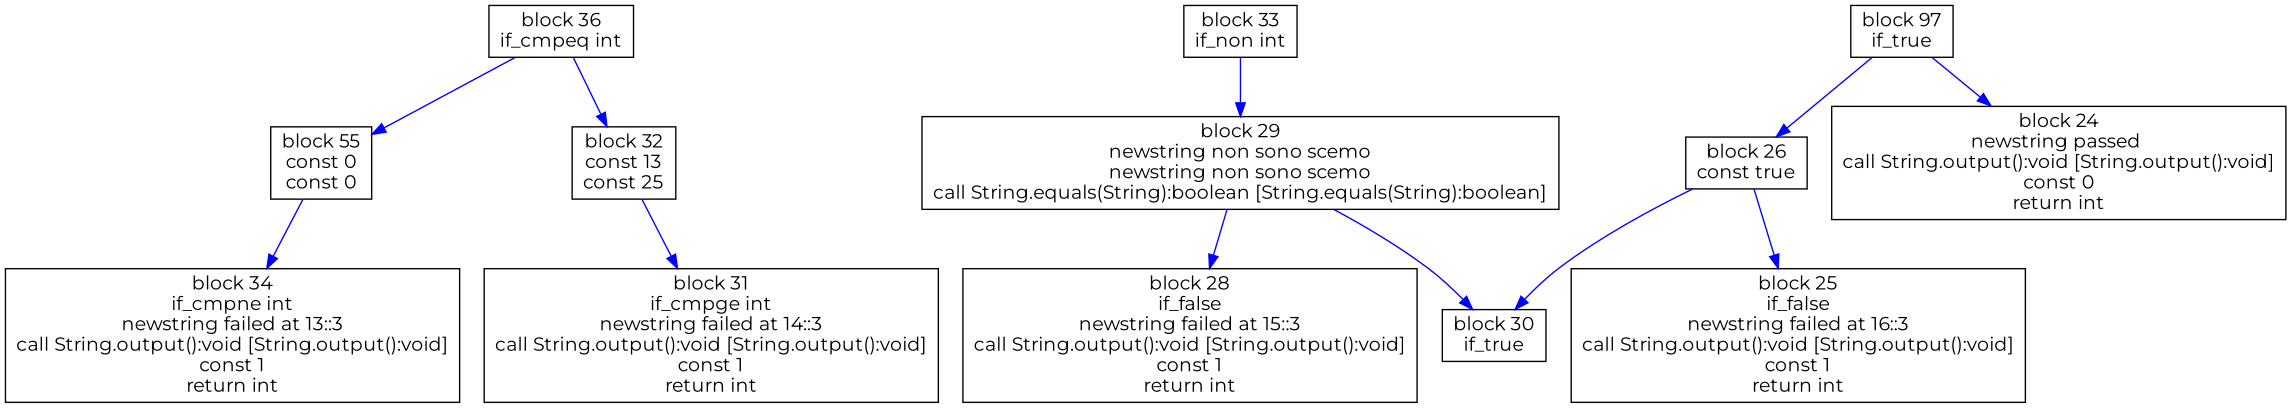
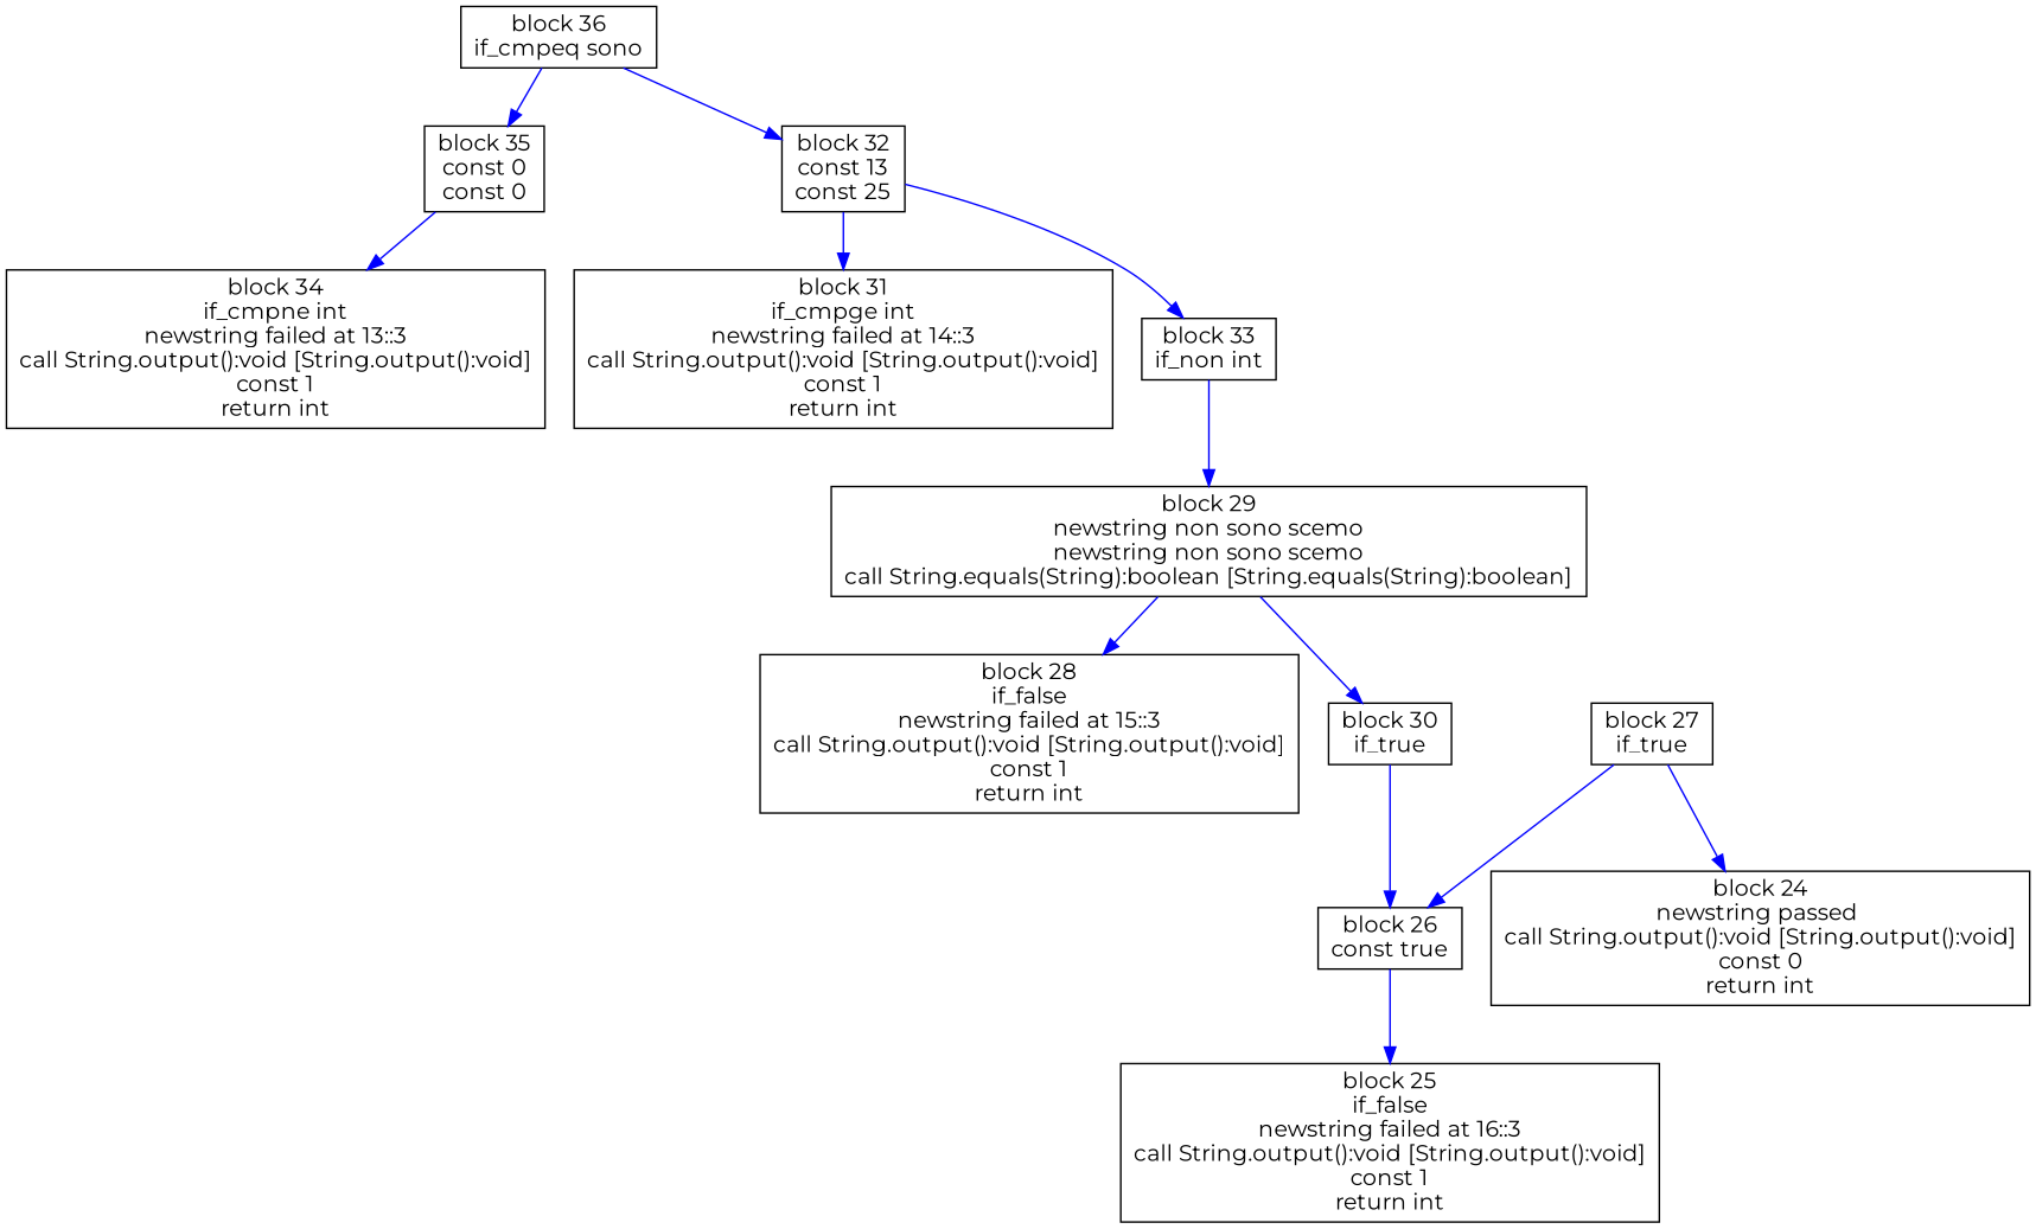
  digraph {
    fontname=Montserrat
    node [fontname=Montserrat shape=box]
    edge [color=blue fontname=Montserrat fontsize=8]
-   n1 [label="block 55\nconst 0\nconst 0"]
+   n1 [label="block 35\nconst 0\nconst 0"]
    n2 [label="block 34\nif_cmpne int\nnewstring failed at 13::3\ncall String.output():void [String.output():void]\nconst 1\nreturn int"]
-   n3 [label="block 36\nif_cmpeq int"]
+   n3 [label="block 36\nif_cmpeq sono"]
    n4 [label="block 32\nconst 13\nconst 25"]
    n5 [label="block 31\nif_cmpge int\nnewstring failed at 14::3\ncall String.output():void [String.output():void]\nconst 1\nreturn int"]
    n6 [label="block 33\nif_non int"]
    n7 [label="block 29\nnewstring non sono scemo\nnewstring non sono scemo\ncall String.equals(String):boolean [String.equals(String):boolean]"]
    n8 [label="block 28\nif_false\nnewstring failed at 15::3\ncall String.output():void [String.output():void]\nconst 1\nreturn int"]
    n9 [label="block 30\nif_true"]
    n10 [label="block 26\nconst true"]
    n11 [label="block 25\nif_false\nnewstring failed at 16::3\ncall String.output():void [String.output():void]\nconst 1\nreturn int"]
-   n12 [label="block 97\nif_true"]
+   n12 [label="block 27\nif_true"]
    n13 [label="block 24\nnewstring passed \ncall String.output():void [String.output():void]\nconst 0\nreturn int"]
    n1 -> n2
    n3 -> n1
    n3 -> n4
    n4 -> n5
+   n4 -> n6
    n6 -> n7
    n7 -> n8
    n7 -> n9
-   n10 -> n9
+   n9 -> n10
    n10 -> n11
    n12 -> n10
    n12 -> n13
  }
